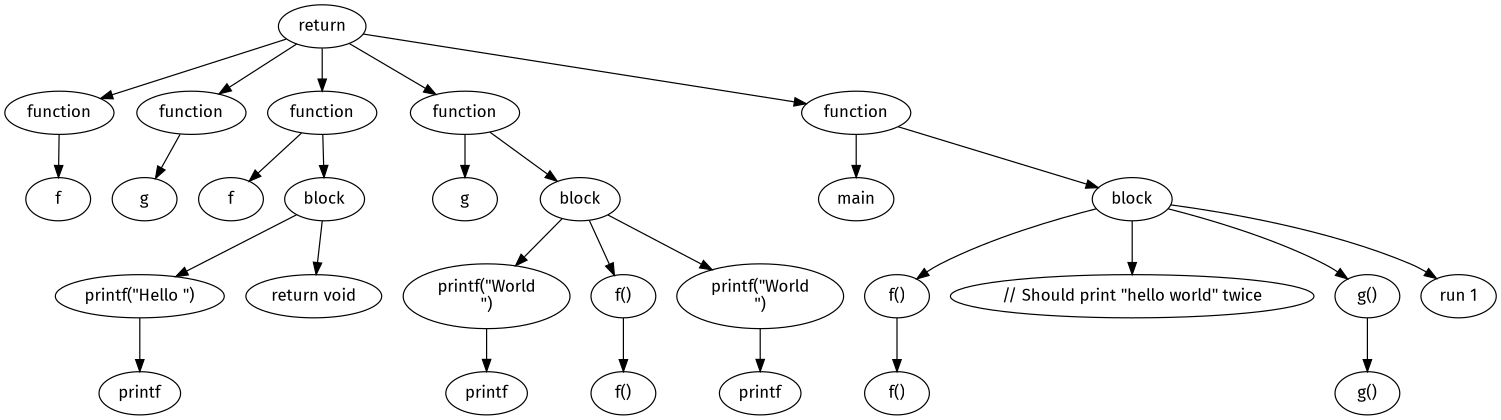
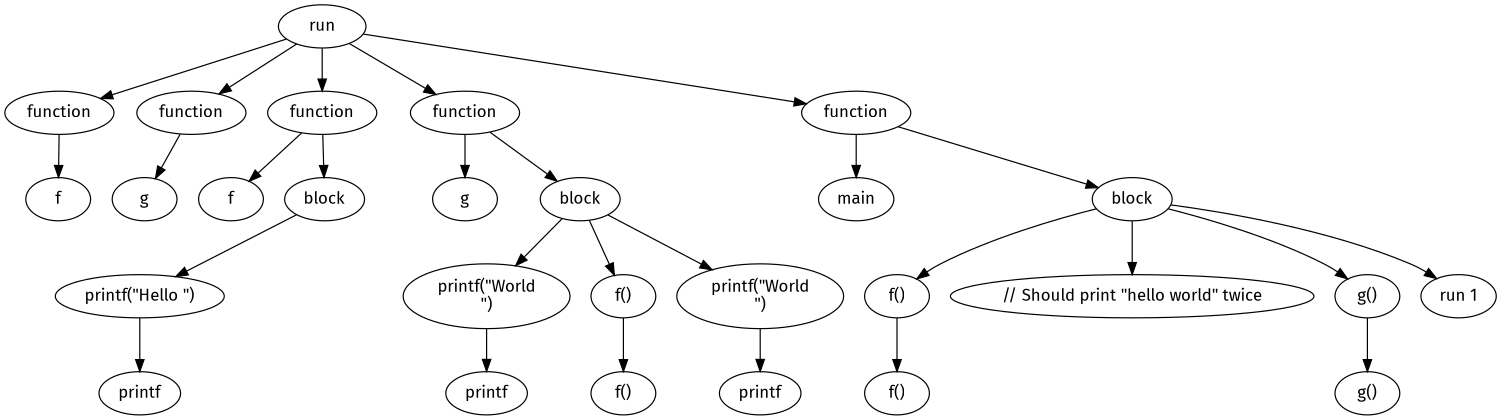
  digraph {
    fontname="Fira Sans"
    node [fontname="Fira Sans"]
    edge [fontname="Fira Sans"]
-   n1 [label=return]
+   n1 [label=run]
    n2 [label=function]
    n3 [label=function]
    n4 [label=function]
    n5 [label=function]
    n6 [label=function]
    n7 [label=f]
    n8 [label=g]
    n9 [label=f]
    n10 [label=block]
    n11 [label=g]
    n12 [label=block]
    n13 [label=main]
    n14 [label=block]
    n15 [label="printf(\"Hello \")"]
-   n16 [label="return void"]
    n17 [label=printf]
    n18 [label="printf(\"World\n\")"]
    n19 [label="f()"]
    n20 [label="printf(\"World\n\")"]
    n21 [label=printf]
    n22 [label="f()"]
    n23 [label=printf]
    n24 [label="f()"]
    n25 [label="// Should print \"hello world\" twice\n"]
    n26 [label="g()"]
    n27 [label="run 1"]
    n28 [label="f()"]
    n29 [label="g()"]
    n1 -> n2
    n1 -> n3
    n1 -> n4
    n1 -> n5
    n1 -> n6
    n2 -> n7
    n3 -> n8
    n4 -> n9
    n4 -> n10
    n5 -> n11
    n5 -> n12
    n6 -> n13
    n6 -> n14
    n10 -> n15
-   n10 -> n16
    n12 -> n18
    n12 -> n19
    n12 -> n20
    n14 -> n24
    n14 -> n25
    n14 -> n26
    n14 -> n27
    n15 -> n17
    n18 -> n21
    n19 -> n22
    n20 -> n23
    n24 -> n28
    n26 -> n29
  }
